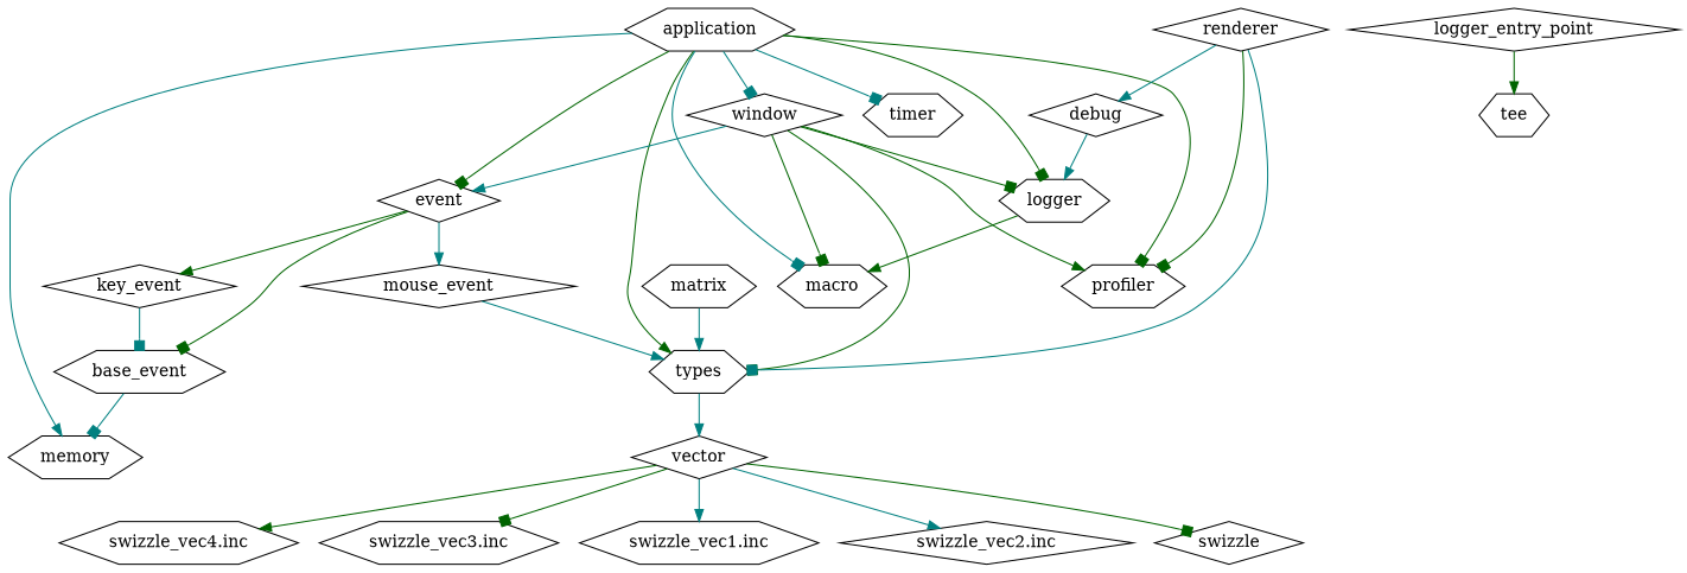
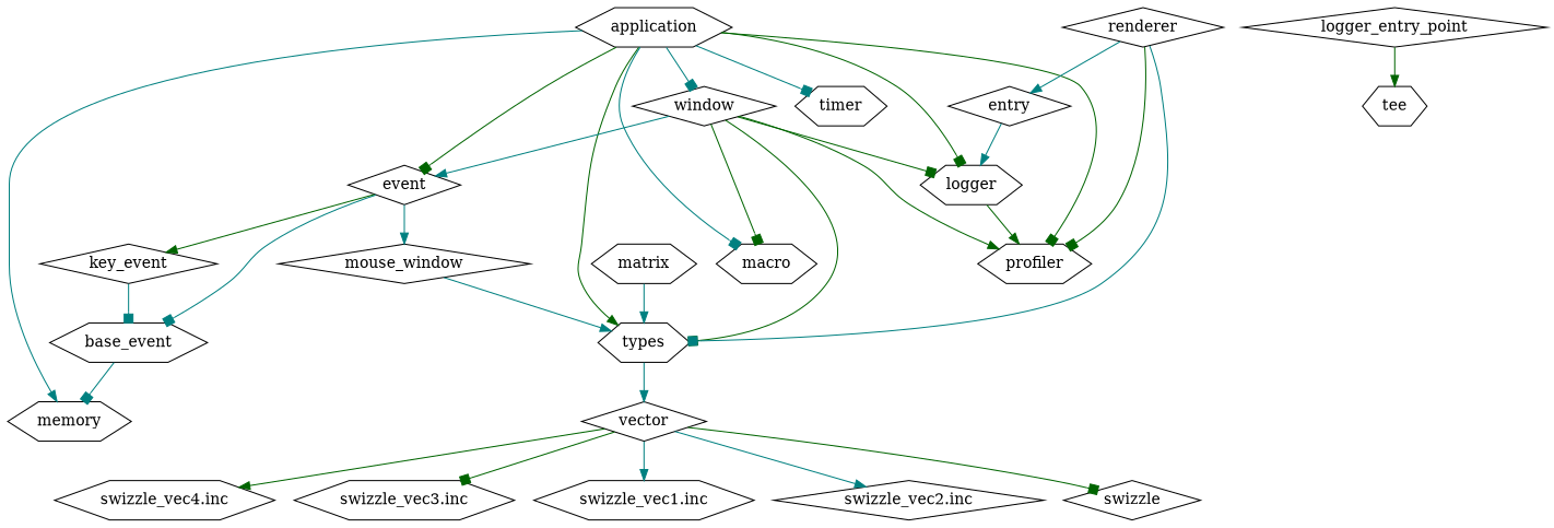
  digraph {
    clusterrank=local
    fontname=Helvetica
    fontsize=16
    node [shape=hexagon]
    edge [arrowhead=normal color=darkgreen]
    vector [shape=diamond]
    "swizzle_vec4.inc"
    "swizzle_vec3.inc"
    "swizzle_vec1.inc"
    "swizzle_vec2.inc" [shape=diamond]
    swizzle [shape=diamond]
-   mouse_event [shape=diamond]
+   mouse_event [shape=diamond label=mouse_window]
    types
    base_event
    memory
    application
    logger
    window [shape=diamond]
    macro
    event [shape=diamond]
    profiler
    timer
    key_event [shape=diamond]
-   debug [shape=diamond]
+   debug [shape=diamond label=entry]
    renderer [shape=diamond]
    matrix
    logger_entry_point [shape=diamond]
    tee
    vector -> "swizzle_vec4.inc"
    vector -> "swizzle_vec3.inc" [arrowhead=box]
    vector -> "swizzle_vec1.inc" [color=teal]
    vector -> "swizzle_vec2.inc" [color=teal]
    vector -> swizzle [arrowhead=box]
    mouse_event -> types [color=teal]
    types -> vector [color=teal]
    base_event -> memory [arrowhead=box color=teal]
    application -> types
    application -> memory [color=teal]
    application -> logger [arrowhead=box]
    application -> window [arrowhead=box color=teal]
    application -> macro [arrowhead=box color=teal]
    application -> event [arrowhead=box]
    application -> profiler [arrowhead=box]
    application -> timer [arrowhead=box color=teal]
-   logger -> macro
+   logger -> profiler
    window -> types [arrowhead=box]
    window -> logger [arrowhead=box]
    window -> macro [arrowhead=box]
    window -> event [color=teal]
    window -> profiler
    event -> mouse_event [color=teal]
-   event -> base_event [arrowhead=box]
+   event -> base_event [arrowhead=box color=teal]
    event -> key_event
    key_event -> base_event [arrowhead=box color=teal]
    debug -> logger [color=teal]
    renderer -> types [arrowhead=box color=teal]
    renderer -> profiler [arrowhead=box]
    renderer -> debug [color=teal]
    matrix -> types [color=teal]
    logger_entry_point -> tee
  }
